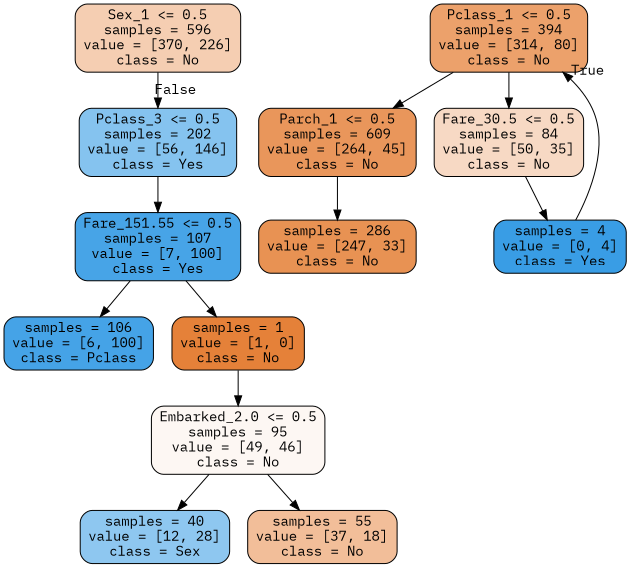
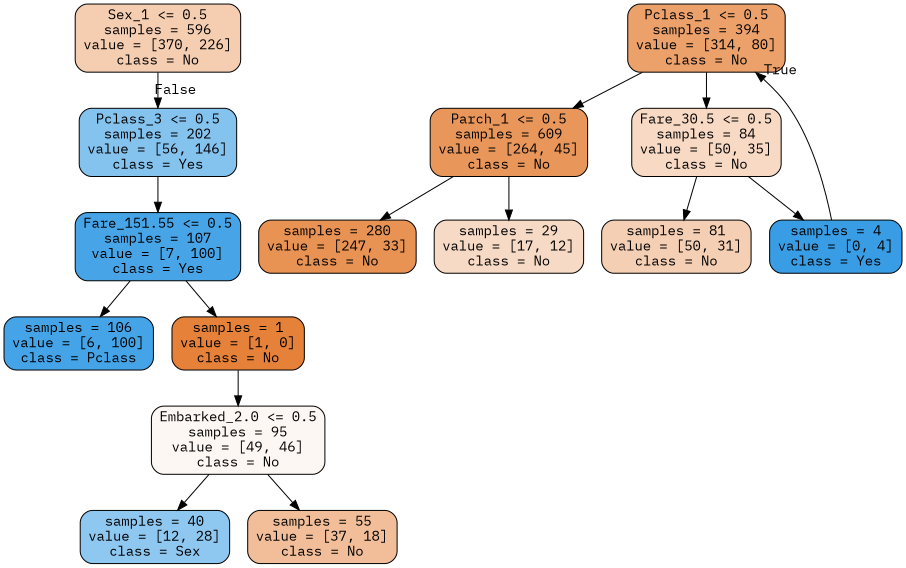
  digraph {
    fontname="IBM Plex Mono"
    node [color=black fontname="IBM Plex Mono" shape=box style="filled, rounded"]
    edge [fontname="IBM Plex Mono"]
    n1 [fillcolor="#f5ceb2" label="Sex_1 <= 0.5\nsamples = 596\nvalue = [370, 226]\nclass = No"]
    n2 [fillcolor="#85c3ef" label="Pclass_3 <= 0.5\nsamples = 202\nvalue = [56, 146]\nclass = Yes"]
    n3 [fillcolor="#eca16b" label="Pclass_1 <= 0.5\nsamples = 394\nvalue = [314, 80]\nclass = No"]
    n4 [fillcolor="#e9965b" label="Parch_1 <= 0.5\nsamples = 609\nvalue = [264, 45]\nclass = No"]
    n5 [fillcolor="#f7d9c4" label="Fare_30.5 <= 0.5\nsamples = 84\nvalue = [50, 35]\nclass = No"]
    n6 [fillcolor="#47a4e7" label="Fare_151.55 <= 0.5\nsamples = 107\nvalue = [7, 100]\nclass = Yes"]
-   n7 [fillcolor="#e89253" label="samples = 286\nvalue = [247, 33]\nclass = No"]
+   n7 [fillcolor="#e89253" label="samples = 280\nvalue = [247, 33]\nclass = No"]
+   n8 [fillcolor="#f7dac5" label="samples = 29\nvalue = [17, 12]\nclass = No"]
+   n9 [fillcolor="#f5cfb4" label="samples = 81\nvalue = [50, 31]\nclass = No"]
    n10 [fillcolor="#399de5" label="samples = 4\nvalue = [0, 4]\nclass = Yes"]
    n11 [fillcolor="#45a3e7" label="samples = 106\nvalue = [6, 100]\nclass = Pclass"]
    n12 [fillcolor="#e58139" label="samples = 1\nvalue = [1, 0]\nclass = No"]
    n13 [fillcolor="#fdf7f3" label="Embarked_2.0 <= 0.5\nsamples = 95\nvalue = [49, 46]\nclass = No"]
    n14 [fillcolor="#8ec7f0" label="samples = 40\nvalue = [12, 28]\nclass = Sex"]
    n15 [fillcolor="#f2be99" label="samples = 55\nvalue = [37, 18]\nclass = No"]
    n1 -> n2 [headlabel=False labelangle=-45 labeldistance=2.5]
    n2 -> n6
    n3 -> n4
    n3 -> n5
    n4 -> n7
+   n4 -> n8
+   n5 -> n9
    n5 -> n10
    n6 -> n11
    n6 -> n12
    n10 -> n3 [headlabel=True labelangle=45 labeldistance=2.5]
    n12 -> n13
    n13 -> n14
    n13 -> n15
  }
